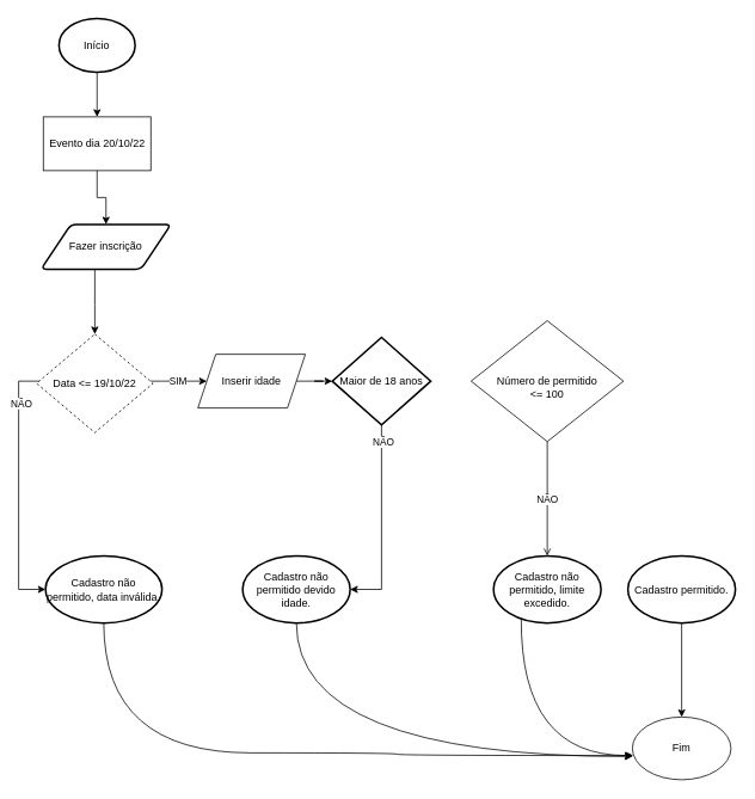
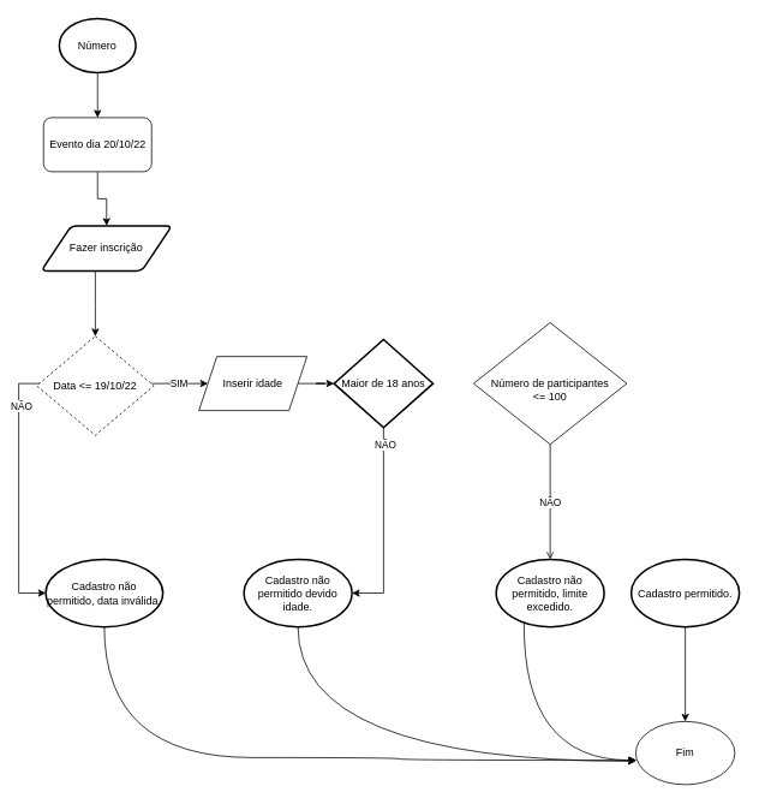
  <mxCell id="0" />
  <mxCell id="1" parent="0" />
  <mxCell id="2" style="edgeStyle=orthogonalEdgeStyle;rounded=0;orthogonalLoop=1;jettySize=auto;html=1;entryX=0.5;entryY=0;entryDx=0;entryDy=0;" edge="1" parent="1" source="3" target="16"><mxGeometry relative="1" as="geometry" /></mxCell>
- <mxCell id="3" value="&lt;div&gt;&lt;br&gt;&lt;/div&gt;&lt;div&gt;Início &lt;br&gt;&lt;/div&gt;&lt;div&gt;&lt;br&gt;&lt;/div&gt;" style="strokeWidth=2;html=1;shape=mxgraph.flowchart.start_1;whiteSpace=wrap;" parent="1" vertex="1"><mxGeometry x="65" y="20" width="85" height="60" as="geometry" /></mxCell>
+ <mxCell id="3" value="&lt;div&gt;&lt;br&gt;&lt;/div&gt;&lt;div&gt;Número &lt;br&gt;&lt;/div&gt;&lt;div&gt;&lt;br&gt;&lt;/div&gt;" style="strokeWidth=2;html=1;shape=mxgraph.flowchart.start_1;whiteSpace=wrap;" parent="1" vertex="1"><mxGeometry x="65" y="20" width="85" height="60" as="geometry" /></mxCell>
  <mxCell id="4" style="edgeStyle=orthogonalEdgeStyle;rounded=0;orthogonalLoop=1;jettySize=auto;html=1;entryX=0;entryY=0.5;entryDx=0;entryDy=0;entryPerimeter=0;" edge="1" parent="1" source="7" target="14"><mxGeometry relative="1" as="geometry"><Array as="points"><mxPoint x="20" y="425" /><mxPoint x="20" y="658" /></Array></mxGeometry></mxCell>
  <mxCell id="5" value="NÃO" style="edgeLabel;html=1;align=center;verticalAlign=middle;resizable=0;points=[];" vertex="1" connectable="0" parent="4"><mxGeometry x="-0.671" y="2" relative="1" as="geometry"><mxPoint as="offset" /></mxGeometry></mxCell>
  <mxCell id="6" value="SIM" style="edgeStyle=orthogonalEdgeStyle;rounded=0;orthogonalLoop=1;jettySize=auto;html=1;" edge="1" parent="1" source="7" target="27"><mxGeometry relative="1" as="geometry"><Array as="points"><mxPoint x="180" y="425" /><mxPoint x="180" y="425" /></Array></mxGeometry></mxCell>
  <mxCell id="7" value="Data &amp;lt;= 19/10/22" style="rhombus;whiteSpace=wrap;html=1;dashed=1;" parent="1" vertex="1"><mxGeometry x="40" y="372.5" width="130" height="110" as="geometry" /></mxCell>
  <mxCell id="8" style="edgeStyle=orthogonalEdgeStyle;rounded=0;orthogonalLoop=1;jettySize=auto;html=1;entryX=0.5;entryY=0;entryDx=0;entryDy=0;" edge="1" parent="1" source="9" target="7"><mxGeometry relative="1" as="geometry"><Array as="points"><mxPoint x="105" y="340" /><mxPoint x="105" y="340" /></Array></mxGeometry></mxCell>
  <mxCell id="9" value="Fazer inscrição" style="shape=parallelogram;html=1;strokeWidth=2;perimeter=parallelogramPerimeter;whiteSpace=wrap;rounded=1;arcSize=12;size=0.23;" vertex="1" parent="1"><mxGeometry x="45" y="250" width="145" height="50" as="geometry" /></mxCell>
  <mxCell id="10" style="edgeStyle=orthogonalEdgeStyle;rounded=0;orthogonalLoop=1;jettySize=auto;html=1;entryX=1;entryY=0.5;entryDx=0;entryDy=0;entryPerimeter=0;" edge="1" parent="1" source="12" target="20"><mxGeometry relative="1" as="geometry"><Array as="points"><mxPoint x="425" y="658" /></Array></mxGeometry></mxCell>
  <mxCell id="11" value="NÃO" style="edgeLabel;html=1;align=center;verticalAlign=middle;resizable=0;points=[];" vertex="1" connectable="0" parent="10"><mxGeometry x="-0.837" y="1" relative="1" as="geometry"><mxPoint y="1" as="offset" /></mxGeometry></mxCell>
  <mxCell id="12" value="Maior de 18 anos" style="strokeWidth=2;html=1;shape=mxgraph.flowchart.decision;whiteSpace=wrap;strokeColor=default;fillColor=default;shadow=0;" vertex="1" parent="1"><mxGeometry x="370" y="376.25" width="110" height="97.5" as="geometry" /></mxCell>
  <mxCell id="13" style="edgeStyle=orthogonalEdgeStyle;curved=1;rounded=0;orthogonalLoop=1;jettySize=auto;html=1;entryX=0.009;entryY=0.614;entryDx=0;entryDy=0;entryPerimeter=0;" edge="1" parent="1" source="14" target="25"><mxGeometry relative="1" as="geometry"><Array as="points"><mxPoint x="115" y="840" /><mxPoint x="443" y="840" /><mxPoint x="443" y="843" /></Array></mxGeometry></mxCell>
  <mxCell id="14" value="Cadastro não permitido, data inválida." style="strokeWidth=2;html=1;shape=mxgraph.flowchart.start_1;whiteSpace=wrap;" vertex="1" parent="1"><mxGeometry x="50" y="620" width="130" height="75" as="geometry" /></mxCell>
  <mxCell id="15" style="edgeStyle=orthogonalEdgeStyle;rounded=0;orthogonalLoop=1;jettySize=auto;html=1;entryX=0.5;entryY=0;entryDx=0;entryDy=0;" edge="1" parent="1" source="16" target="9"><mxGeometry relative="1" as="geometry" /></mxCell>
- <mxCell id="16" value="Evento dia 20/10/22" style="rounded=0;whiteSpace=wrap;html=1;" vertex="1" parent="1"><mxGeometry x="47.5" y="130" width="120" height="60" as="geometry" /></mxCell>
+ <mxCell id="16" value="Evento dia 20/10/22" style="whiteSpace=wrap;html=1;rounded=1;" vertex="1" parent="1"><mxGeometry x="47.5" y="130" width="120" height="60" as="geometry" /></mxCell>
  <mxCell id="17" value="NÃO" style="edgeStyle=orthogonalEdgeStyle;rounded=0;orthogonalLoop=1;jettySize=auto;html=1;entryX=0.5;entryY=0;entryDx=0;entryDy=0;entryPerimeter=0;endArrow=open;" edge="1" parent="1" source="18" target="22"><mxGeometry relative="1" as="geometry" /></mxCell>
- <mxCell id="18" value="&lt;div&gt;&lt;br&gt;&lt;/div&gt;&lt;div&gt;&lt;br&gt;&lt;/div&gt;&lt;div&gt;Número de permitido &lt;br&gt;&lt;/div&gt;&lt;div&gt;&amp;lt;= 100 &lt;br&gt;&lt;/div&gt;&lt;div&gt;&lt;br&gt; &lt;/div&gt;" style="rhombus;whiteSpace=wrap;html=1;" vertex="1" parent="1"><mxGeometry x="525" y="357.5" width="170" height="135" as="geometry" /></mxCell>
+ <mxCell id="18" value="&lt;div&gt;&lt;br&gt;&lt;/div&gt;&lt;div&gt;&lt;br&gt;&lt;/div&gt;&lt;div&gt;Número de participantes &lt;br&gt;&lt;/div&gt;&lt;div&gt;&amp;lt;= 100 &lt;br&gt;&lt;/div&gt;&lt;div&gt;&lt;br&gt; &lt;/div&gt;" style="rhombus;whiteSpace=wrap;html=1;" vertex="1" parent="1"><mxGeometry x="525" y="357.5" width="170" height="135" as="geometry" /></mxCell>
  <mxCell id="19" style="edgeStyle=orthogonalEdgeStyle;curved=1;rounded=0;orthogonalLoop=1;jettySize=auto;html=1;entryX=0;entryY=0.629;entryDx=0;entryDy=0;entryPerimeter=0;" edge="1" parent="1" source="20" target="25"><mxGeometry relative="1" as="geometry"><Array as="points"><mxPoint x="330" y="844" /></Array></mxGeometry></mxCell>
  <mxCell id="20" value="Cadastro não permitido devido idade." style="strokeWidth=2;html=1;shape=mxgraph.flowchart.start_1;whiteSpace=wrap;" vertex="1" parent="1"><mxGeometry x="270" y="620" width="120" height="75" as="geometry" /></mxCell>
  <mxCell id="21" style="edgeStyle=orthogonalEdgeStyle;curved=1;rounded=0;orthogonalLoop=1;jettySize=auto;html=1;entryX=0;entryY=0.614;entryDx=0;entryDy=0;entryPerimeter=0;exitX=0.258;exitY=0.933;exitDx=0;exitDy=0;exitPerimeter=0;" edge="1" parent="1" source="22" target="25"><mxGeometry relative="1" as="geometry"><Array as="points"><mxPoint x="580" y="843" /></Array></mxGeometry></mxCell>
  <mxCell id="22" value="Cadastro não permitido, limite excedido." style="strokeWidth=2;html=1;shape=mxgraph.flowchart.start_1;whiteSpace=wrap;" vertex="1" parent="1"><mxGeometry x="550" y="620" width="120" height="75" as="geometry" /></mxCell>
  <mxCell id="23" style="edgeStyle=orthogonalEdgeStyle;rounded=0;orthogonalLoop=1;jettySize=auto;html=1;" edge="1" parent="1" source="24"><mxGeometry relative="1" as="geometry"><mxPoint x="760" y="800" as="targetPoint" /></mxGeometry></mxCell>
  <mxCell id="24" value="Cadastro permitido." style="strokeWidth=2;html=1;shape=mxgraph.flowchart.start_1;whiteSpace=wrap;" vertex="1" parent="1"><mxGeometry x="700" y="620" width="120" height="75" as="geometry" /></mxCell>
  <mxCell id="25" value="Fim" style="ellipse;whiteSpace=wrap;html=1;shadow=0;strokeColor=default;fillColor=default;" vertex="1" parent="1"><mxGeometry x="705" y="800" width="110" height="70" as="geometry" /></mxCell>
  <mxCell id="26" style="edgeStyle=orthogonalEdgeStyle;rounded=0;orthogonalLoop=1;jettySize=auto;html=1;entryX=0;entryY=0.5;entryDx=0;entryDy=0;entryPerimeter=0;" edge="1" parent="1" source="27" target="12"><mxGeometry relative="1" as="geometry" /></mxCell>
  <mxCell id="27" value="Inserir idade" style="shape=parallelogram;perimeter=parallelogramPerimeter;whiteSpace=wrap;html=1;fixedSize=1;shadow=0;strokeColor=default;fillColor=default;" vertex="1" parent="1"><mxGeometry x="220" y="395" width="120" height="60" as="geometry" /></mxCell>
